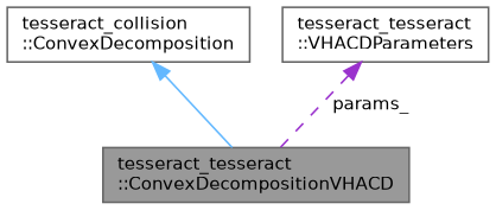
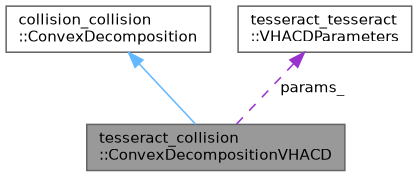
  digraph {
    node [color=gray40 fillcolor=white fontname=Helvetica fontsize=10 shape=box style=filled]
    edge [dir=back fontname=Helvetica fontsize=10 labelfontname=Helvetica labelfontsize=10]
-   n1 [fillcolor=grey60 fontcolor=black height=0.2 label="tesseract_tesseract\l::ConvexDecompositionVHACD" width=0.4]
-   n2 [height=0.2 label="tesseract_collision\l::ConvexDecomposition" width=0.4]
+   n1 [fillcolor=grey60 fontcolor=black height=0.2 label="tesseract_collision\l::ConvexDecompositionVHACD" width=0.4]
+   n2 [height=0.2 label="collision_collision\l::ConvexDecomposition" width=0.4]
    n3 [height=0.2 label="tesseract_tesseract\l::VHACDParameters" width=0.4]
    n2 -> n1 [color=steelblue1 style=solid]
    n3 -> n1 [color=darkorchid3 label=" params_" style=dashed]
  }
